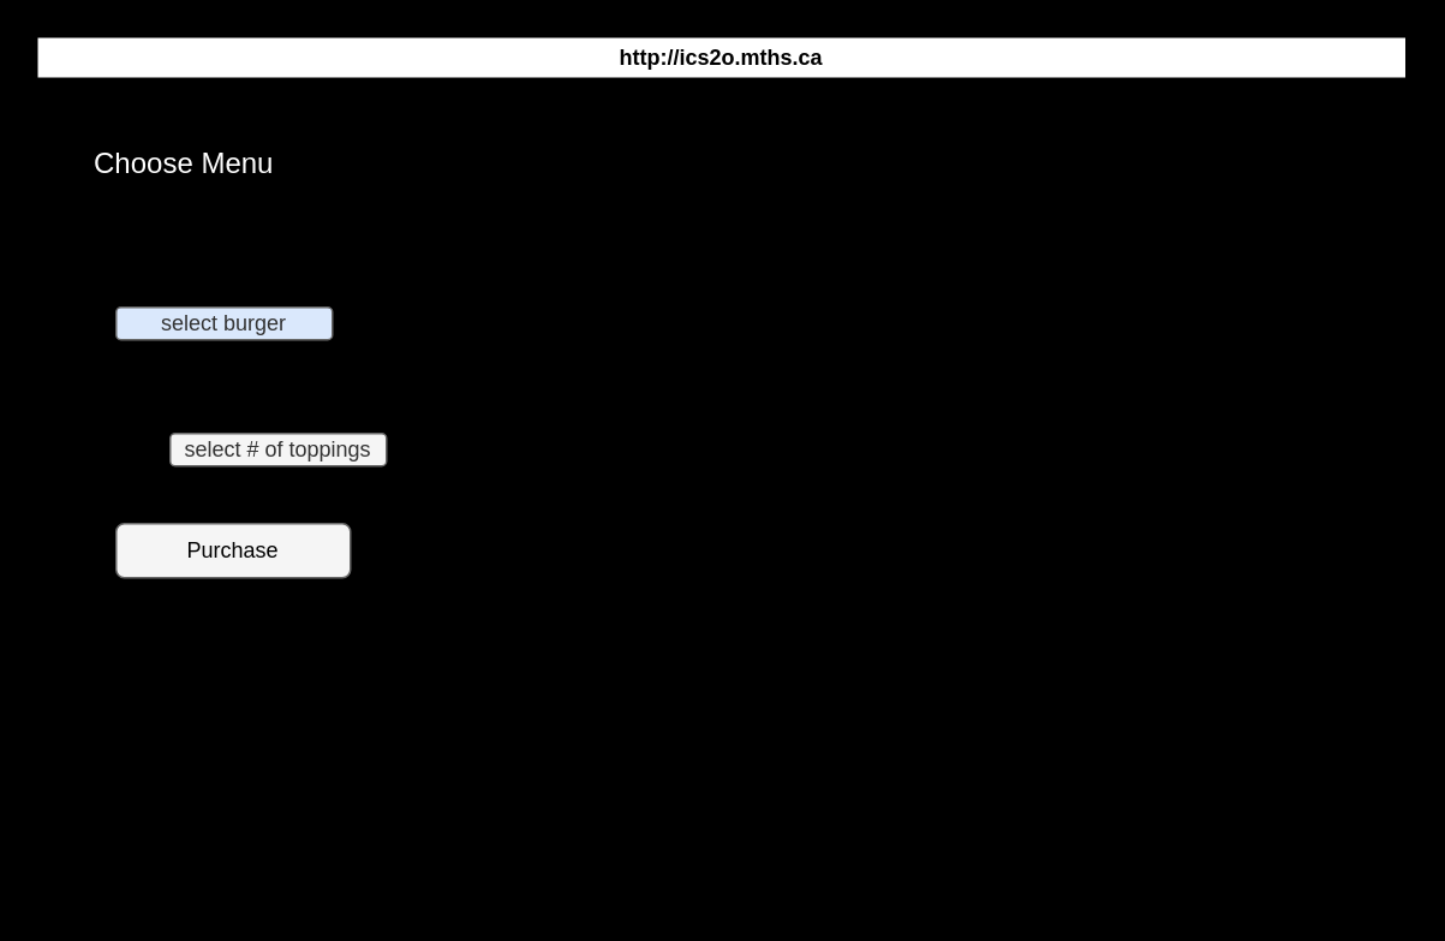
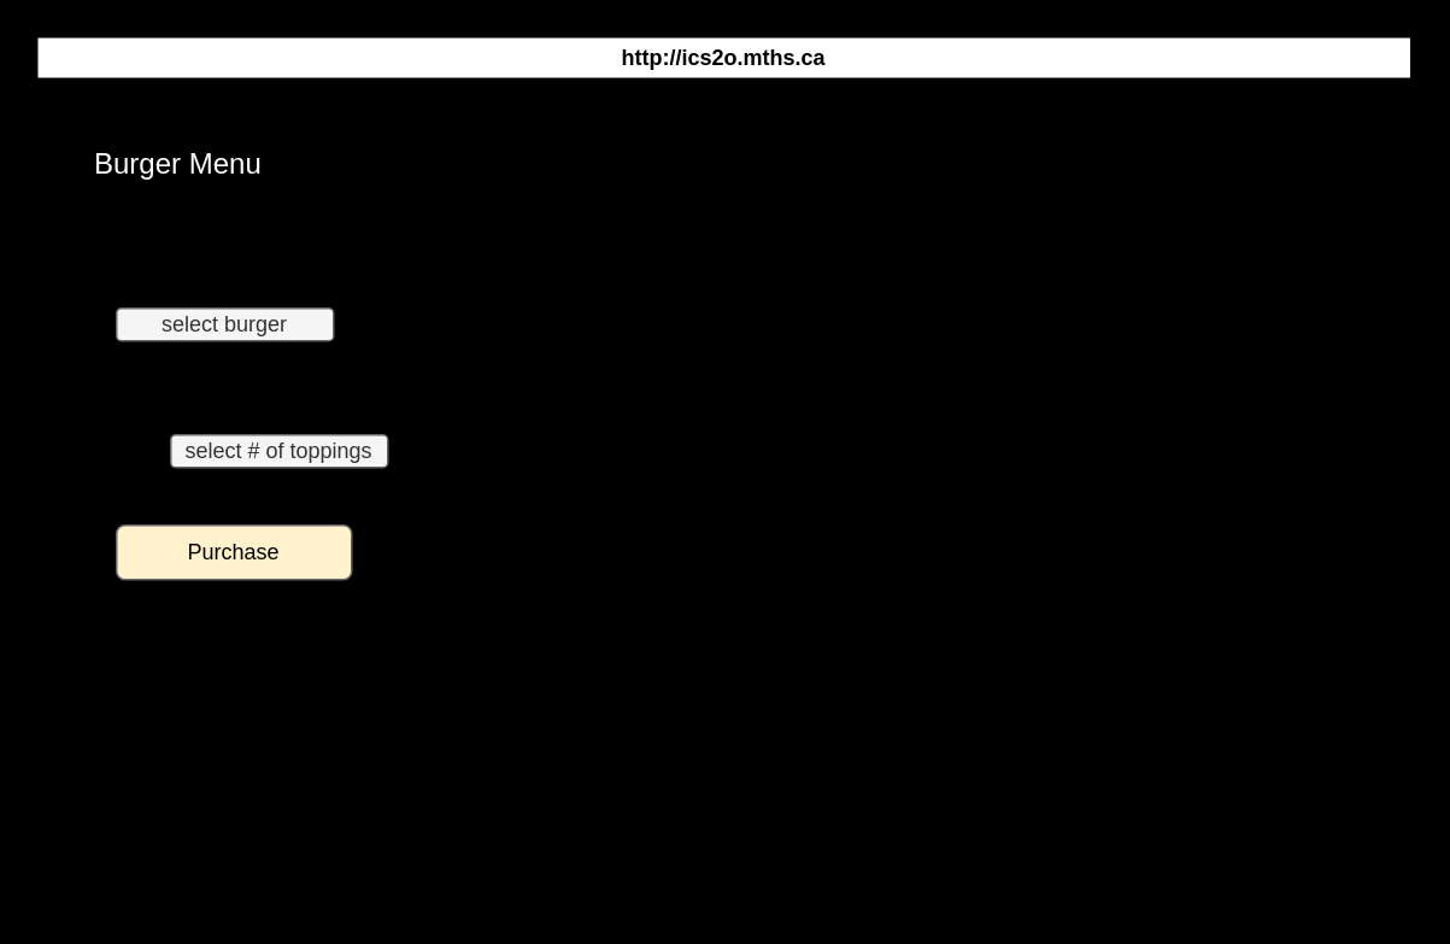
  <mxCell id="0" />
  <mxCell id="1" parent="0" />
  <mxCell id="2" value="http://ics2o.mths.ca" style="swimlane;whiteSpace=wrap;html=1;" parent="1" vertex="1"><mxGeometry x="20" y="20" width="760" height="480" as="geometry" /></mxCell>
  <mxCell id="3" value="&lt;font color=&quot;#000000&quot;&gt;http://ics2o.mths.ca&lt;/font&gt;" style="swimlane;whiteSpace=wrap;html=1;fillColor=#FFFFFF;" vertex="1" parent="1"><mxGeometry x="20" y="20" width="760" height="480" as="geometry" /></mxCell>
- <mxCell id="4" value="select burger" style="rounded=1;whiteSpace=wrap;html=1;fillColor=#dae8fc;fontColor=#333333;strokeColor=#666666;" vertex="1" parent="3"><mxGeometry x="44" y="150" width="120" height="18" as="geometry" /></mxCell>
- <mxCell id="5" value="Purchase" style="rounded=1;whiteSpace=wrap;html=1;fillColor=#f5f5f5;fontColor=#000000;strokeColor=#666666;" vertex="1" parent="3"><mxGeometry x="44" y="270" width="130" height="30" as="geometry" /></mxCell>
- <mxCell id="6" value="&lt;font style=&quot;&quot;&gt;&lt;span style=&quot;font-size: 16px;&quot;&gt;Choose Menu&lt;/span&gt;&lt;br&gt;&lt;/font&gt;" style="text;html=1;align=left;verticalAlign=middle;resizable=0;points=[];autosize=1;strokeColor=none;fillColor=none;strokeWidth=1;fontColor=#FFFFFF;labelBackgroundColor=none;" vertex="1" parent="3"><mxGeometry x="30" y="55" width="120" height="30" as="geometry" /></mxCell>
- <mxCell id="7" value="Choose Burger:" style="text;html=1;align=center;verticalAlign=middle;resizable=0;points=[];autosize=1;strokeColor=none;fillColor=none;" vertex="1" parent="3"><mxGeometry x="30" y="115" width="110" height="30" as="geometry" /></mxCell>
+ <mxCell id="4" value="select burger" style="rounded=1;whiteSpace=wrap;html=1;fillColor=#f5f5f5;fontColor=#333333;strokeColor=#666666;" vertex="1" parent="3"><mxGeometry x="44" y="150" width="120" height="18" as="geometry" /></mxCell>
+ <mxCell id="5" value="Purchase" style="rounded=1;whiteSpace=wrap;html=1;fillColor=#fff2cc;fontColor=#000000;strokeColor=#666666;" vertex="1" parent="3"><mxGeometry x="44" y="270" width="130" height="30" as="geometry" /></mxCell>
+ <mxCell id="6" value="&lt;font style=&quot;&quot;&gt;&lt;span style=&quot;font-size: 16px;&quot;&gt;Burger Menu&lt;/span&gt;&lt;br&gt;&lt;/font&gt;" style="text;html=1;align=left;verticalAlign=middle;resizable=0;points=[];autosize=1;strokeColor=none;fillColor=none;strokeWidth=1;fontColor=#FFFFFF;labelBackgroundColor=none;" vertex="1" parent="3"><mxGeometry x="30" y="55" width="120" height="30" as="geometry" /></mxCell>
  <mxCell id="8" value="Menu:" style="text;html=1;align=center;verticalAlign=middle;resizable=0;points=[];autosize=1;strokeColor=none;fillColor=none;" vertex="1" parent="3"><mxGeometry x="40" y="180" width="80" height="30" as="geometry" /></mxCell>
  <mxCell id="9" value="select # of toppings" style="rounded=1;whiteSpace=wrap;html=1;fillColor=#f5f5f5;fontColor=#333333;strokeColor=#666666;" vertex="1" parent="3"><mxGeometry x="74" y="220" width="120" height="18" as="geometry" /></mxCell>
